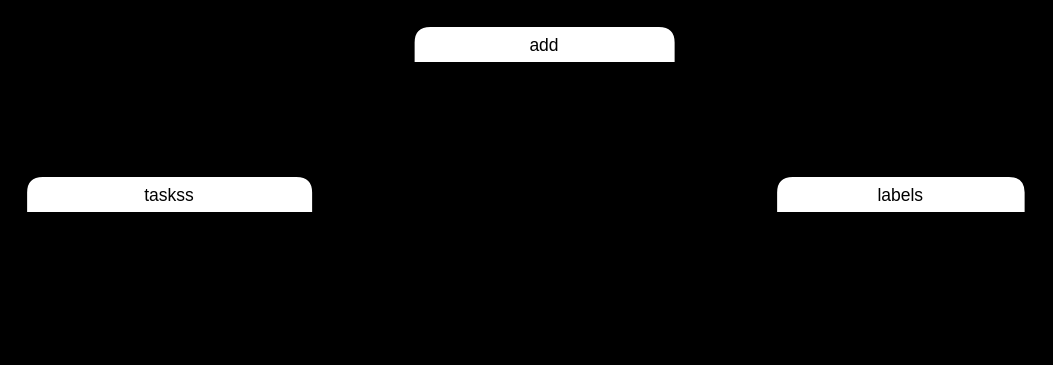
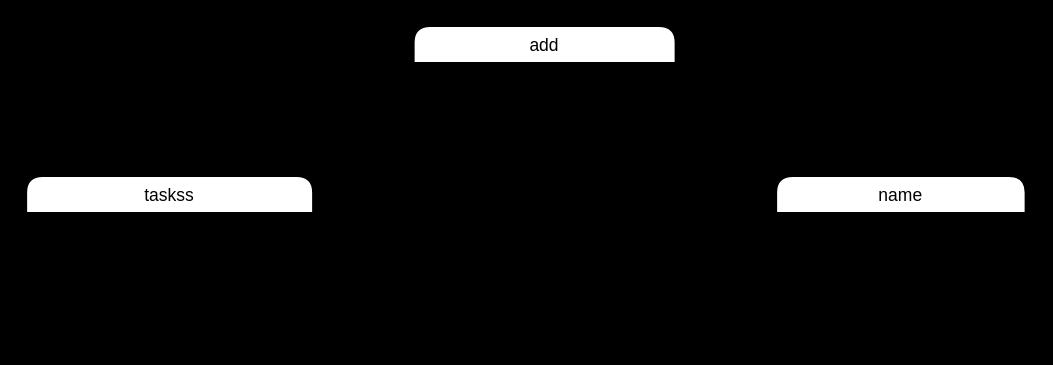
  <mxCell id="0" />
  <mxCell id="1" parent="0" />
  <mxCell id="2" value="add" style="swimlane;childLayout=stackLayout;horizontal=1;startSize=30;horizontalStack=0;rounded=1;fontSize=14;fontStyle=0;strokeWidth=2;resizeParent=0;resizeLast=1;shadow=0;dashed=0;align=center;" parent="1" vertex="1"><mxGeometry x="330" y="20" width="210" height="130" as="geometry" /></mxCell>
  <mxCell id="3" value="string &quot;title&quot;&#10;string &quot;content&quot;&#10;datetime &quot;created_at&quot;&#10;datetime &quot;updated_at&quot;&#10;add_foreign_key &quot;tasks&quot;, &quot;users&quot;&#10;add_foreign_key &quot;taskss&quot;, &quot;lavels&quot;" style="align=left;strokeColor=none;fillColor=none;spacingLeft=4;fontSize=12;verticalAlign=top;resizable=0;rotatable=0;part=1;" parent="2" vertex="1"><mxGeometry y="30" width="210" height="100" as="geometry" /></mxCell>
  <mxCell id="4" value="taskss" style="swimlane;childLayout=stackLayout;horizontal=1;startSize=30;horizontalStack=0;rounded=1;fontSize=14;fontStyle=0;strokeWidth=2;resizeParent=0;resizeLast=1;shadow=0;dashed=0;align=center;" parent="1" vertex="1"><mxGeometry x="20" y="140" width="230" height="130" as="geometry" /></mxCell>
  <mxCell id="5" value="string &quot;name&quot;&#10;string &quot;email&quot;&#10;string &quot;password_digest&quot;&#10;datetime &quot;created_at&quot;&#10;datetime &quot;updated_at&quot;&#10;add_foreign_key &quot;tasks&quot;, &quot;users&quot;" style="align=left;strokeColor=none;fillColor=none;spacingLeft=4;fontSize=12;verticalAlign=top;resizable=0;rotatable=0;part=1;" parent="4" vertex="1"><mxGeometry y="30" width="230" height="100" as="geometry" /></mxCell>
- <mxCell id="6" value="labels" style="swimlane;childLayout=stackLayout;horizontal=1;startSize=30;horizontalStack=0;rounded=1;fontSize=14;fontStyle=0;strokeWidth=2;resizeParent=0;resizeLast=1;shadow=0;dashed=0;align=center;" parent="1" vertex="1"><mxGeometry x="620" y="140" width="200" height="120" as="geometry" /></mxCell>
+ <mxCell id="6" value="name" style="swimlane;childLayout=stackLayout;horizontal=1;startSize=30;horizontalStack=0;rounded=1;fontSize=14;fontStyle=0;strokeWidth=2;resizeParent=0;resizeLast=1;shadow=0;dashed=0;align=center;" parent="1" vertex="1"><mxGeometry x="620" y="140" width="200" height="120" as="geometry" /></mxCell>
  <mxCell id="7" value="string &quot;content&quot;&#10;bigint &quot;user_id&quot;&#10;datetime &quot;created_at&quot;&#10;datetime &quot;updated_at&quot;&#10;add_foreign_key &quot;taskss&quot;, &quot;lavels&quot;&#10;" style="align=left;strokeColor=none;fillColor=none;spacingLeft=4;fontSize=12;verticalAlign=top;resizable=0;rotatable=0;part=1;" parent="6" vertex="1"><mxGeometry y="30" width="200" height="90" as="geometry" /></mxCell>
  <mxCell id="8" value="" style="edgeStyle=entityRelationEdgeStyle;fontSize=12;html=1;endArrow=ERmany;startArrow=ERmany;exitX=1;exitY=0.5;exitDx=0;exitDy=0;entryX=0;entryY=0.5;entryDx=0;entryDy=0;" parent="1" source="3" target="6" edge="1"><mxGeometry width="100" height="100" relative="1" as="geometry"><mxPoint x="520" y="140" as="sourcePoint" /><mxPoint x="620" y="40" as="targetPoint" /></mxGeometry></mxCell>
  <mxCell id="9" value="" style="edgeStyle=entityRelationEdgeStyle;fontSize=12;html=1;endArrow=ERmany;entryX=1.022;entryY=0.38;entryDx=0;entryDy=0;exitX=0;exitY=0.5;exitDx=0;exitDy=0;entryPerimeter=0;" parent="1" source="3" target="5" edge="1"><mxGeometry width="100" height="100" relative="1" as="geometry"><mxPoint x="390" y="130" as="sourcePoint" /><mxPoint x="490" y="30" as="targetPoint" /></mxGeometry></mxCell>
